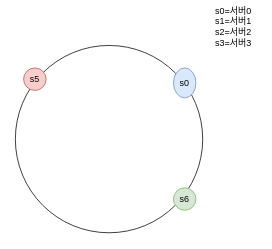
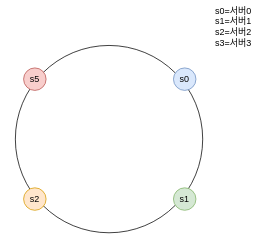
  <mxCell id="0" />
  <mxCell id="1" parent="0" />
  <mxCell id="2" value="" style="ellipse;whiteSpace=wrap;html=1;fillColor=none;" vertex="1" parent="1"><mxGeometry x="20" y="60" width="250" height="250" as="geometry" /></mxCell>
- <mxCell id="3" value="s6" style="ellipse;whiteSpace=wrap;html=1;fillColor=#d5e8d4;strokeColor=#82b366;" vertex="1" parent="1"><mxGeometry x="231" y="250" width="30" height="30" as="geometry" /></mxCell>
+ <mxCell id="3" value="s1" style="ellipse;whiteSpace=wrap;html=1;fillColor=#d5e8d4;strokeColor=#82b366;" vertex="1" parent="1"><mxGeometry x="231" y="250" width="30" height="30" as="geometry" /></mxCell>
+ <mxCell id="4" value="s2" style="ellipse;whiteSpace=wrap;html=1;fillColor=#ffe6cc;strokeColor=#d79b00;" vertex="1" parent="1"><mxGeometry x="31" y="250" width="30" height="30" as="geometry" /></mxCell>
  <mxCell id="5" value="s5" style="ellipse;whiteSpace=wrap;html=1;fillColor=#f8cecc;strokeColor=#b85450;" vertex="1" parent="1"><mxGeometry x="31" y="90" width="30" height="30" as="geometry" /></mxCell>
- <mxCell id="6" value="s0" style="ellipse;whiteSpace=wrap;html=1;fillColor=#dae8fc;strokeColor=#6c8ebf;" vertex="1" parent="1"><mxGeometry x="231" y="90" width="30" height="40" as="geometry" /></mxCell>
+ <mxCell id="6" value="s0" style="ellipse;whiteSpace=wrap;html=1;fillColor=#dae8fc;strokeColor=#6c8ebf;" vertex="1" parent="1"><mxGeometry x="231" y="90" width="30" height="30" as="geometry" /></mxCell>
  <mxCell id="7" value="s0=서버0&lt;div&gt;s1=서버1&lt;/div&gt;&lt;div&gt;s2=서버2&lt;/div&gt;&lt;div&gt;s3=서버3&lt;/div&gt;" style="text;html=1;align=center;verticalAlign=middle;whiteSpace=wrap;rounded=0;" vertex="1" parent="1"><mxGeometry x="281" y="20" width="60" height="30" as="geometry" /></mxCell>
